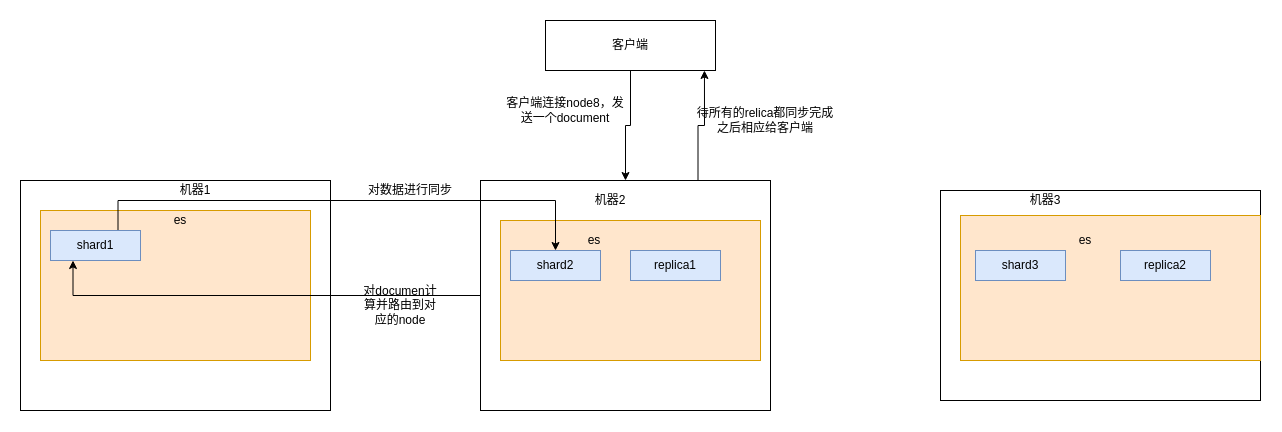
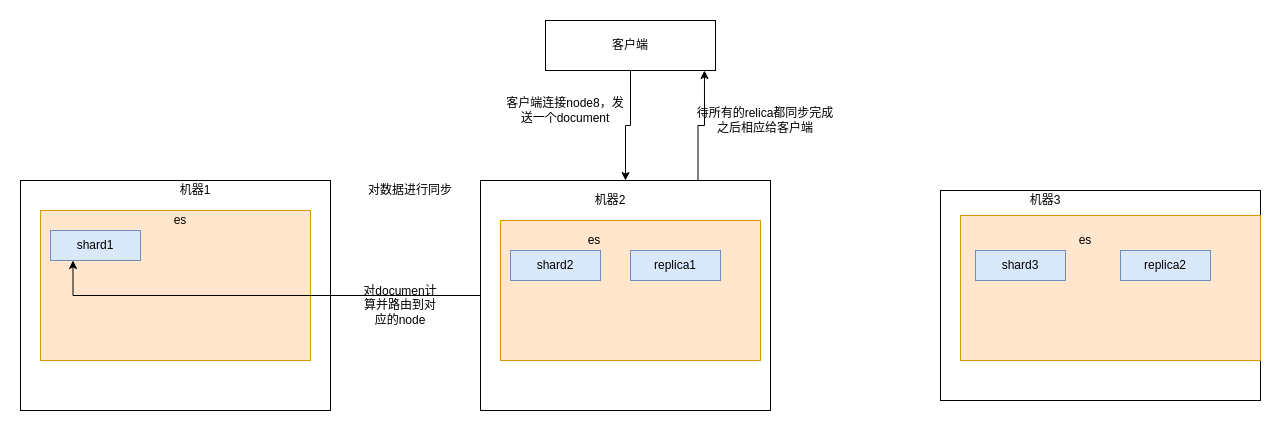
  <mxCell id="0" />
  <mxCell id="1" parent="0" />
  <mxCell id="2" value="" style="rounded=0;whiteSpace=wrap;html=1;" vertex="1" parent="1"><mxGeometry x="20" y="180" width="310" height="230" as="geometry" /></mxCell>
  <mxCell id="3" value="机器1" style="text;html=1;strokeColor=none;fillColor=none;align=center;verticalAlign=middle;whiteSpace=wrap;rounded=0;" vertex="1" parent="1"><mxGeometry x="175" y="180" width="40" height="20" as="geometry" /></mxCell>
  <mxCell id="4" style="edgeStyle=orthogonalEdgeStyle;rounded=0;orthogonalLoop=1;jettySize=auto;html=1;exitX=0.75;exitY=0;exitDx=0;exitDy=0;entryX=0.935;entryY=1;entryDx=0;entryDy=0;entryPerimeter=0;" edge="1" parent="1" source="5" target="16"><mxGeometry relative="1" as="geometry" /></mxCell>
  <mxCell id="5" value="" style="rounded=0;whiteSpace=wrap;html=1;" vertex="1" parent="1"><mxGeometry x="480" y="180" width="290" height="230" as="geometry" /></mxCell>
  <mxCell id="6" value="" style="rounded=0;whiteSpace=wrap;html=1;" vertex="1" parent="1"><mxGeometry x="940" y="190" width="320" height="210" as="geometry" /></mxCell>
  <mxCell id="7" value="机器2" style="text;html=1;strokeColor=none;fillColor=none;align=center;verticalAlign=middle;whiteSpace=wrap;rounded=0;" vertex="1" parent="1"><mxGeometry x="590" y="190" width="40" height="20" as="geometry" /></mxCell>
  <mxCell id="8" value="机器3" style="text;html=1;strokeColor=none;fillColor=none;align=center;verticalAlign=middle;whiteSpace=wrap;rounded=0;" vertex="1" parent="1"><mxGeometry x="1025" y="190" width="40" height="20" as="geometry" /></mxCell>
  <mxCell id="9" value="" style="rounded=0;whiteSpace=wrap;html=1;fillColor=#ffe6cc;strokeColor=#d79b00;" vertex="1" parent="1"><mxGeometry x="40" y="210" width="270" height="150" as="geometry" /></mxCell>
  <mxCell id="10" value="" style="rounded=0;whiteSpace=wrap;html=1;fillColor=#ffe6cc;strokeColor=#d79b00;" vertex="1" parent="1"><mxGeometry x="500" y="220" width="260" height="140" as="geometry" /></mxCell>
  <mxCell id="11" value="" style="rounded=0;whiteSpace=wrap;html=1;fillColor=#ffe6cc;strokeColor=#d79b00;" vertex="1" parent="1"><mxGeometry x="960" y="215" width="300" height="145" as="geometry" /></mxCell>
  <mxCell id="12" value="es" style="text;html=1;strokeColor=none;fillColor=none;align=center;verticalAlign=middle;whiteSpace=wrap;rounded=0;" vertex="1" parent="1"><mxGeometry x="160" y="210" width="40" height="20" as="geometry" /></mxCell>
  <mxCell id="13" value="es" style="text;html=1;strokeColor=none;fillColor=none;align=center;verticalAlign=middle;whiteSpace=wrap;rounded=0;" vertex="1" parent="1"><mxGeometry x="574" y="230" width="40" height="20" as="geometry" /></mxCell>
  <mxCell id="14" value="es" style="text;html=1;strokeColor=none;fillColor=none;align=center;verticalAlign=middle;whiteSpace=wrap;rounded=0;" vertex="1" parent="1"><mxGeometry x="1065" y="230" width="40" height="20" as="geometry" /></mxCell>
  <mxCell id="15" style="edgeStyle=orthogonalEdgeStyle;rounded=0;orthogonalLoop=1;jettySize=auto;html=1;" edge="1" parent="1" source="16" target="5"><mxGeometry relative="1" as="geometry" /></mxCell>
  <mxCell id="16" value="客户端" style="rounded=0;whiteSpace=wrap;html=1;" vertex="1" parent="1"><mxGeometry x="545" y="20" width="170" height="50" as="geometry" /></mxCell>
- <mxCell id="17" style="edgeStyle=orthogonalEdgeStyle;rounded=0;orthogonalLoop=1;jettySize=auto;html=1;entryX=0.5;entryY=0;entryDx=0;entryDy=0;exitX=0.75;exitY=0;exitDx=0;exitDy=0;" edge="1" parent="1" source="18" target="19"><mxGeometry relative="1" as="geometry"><Array as="points"><mxPoint x="118" y="200" /><mxPoint x="555" y="200" /></Array></mxGeometry></mxCell>
  <mxCell id="18" value="shard1" style="rounded=0;whiteSpace=wrap;html=1;fillColor=#dae8fc;strokeColor=#6c8ebf;" vertex="1" parent="1"><mxGeometry x="50" y="230" width="90" height="30" as="geometry" /></mxCell>
  <mxCell id="19" value="shard2" style="rounded=0;whiteSpace=wrap;html=1;fillColor=#dae8fc;strokeColor=#6c8ebf;" vertex="1" parent="1"><mxGeometry x="510" y="250" width="90" height="30" as="geometry" /></mxCell>
  <mxCell id="20" value="shard3" style="rounded=0;whiteSpace=wrap;html=1;fillColor=#dae8fc;strokeColor=#6c8ebf;" vertex="1" parent="1"><mxGeometry x="975" y="250" width="90" height="30" as="geometry" /></mxCell>
  <mxCell id="21" value="replica1" style="rounded=0;whiteSpace=wrap;html=1;fillColor=#dae8fc;strokeColor=#6c8ebf;" vertex="1" parent="1"><mxGeometry x="630" y="250" width="90" height="30" as="geometry" /></mxCell>
  <mxCell id="22" value="replica2" style="rounded=0;whiteSpace=wrap;html=1;fillColor=#dae8fc;strokeColor=#6c8ebf;" vertex="1" parent="1"><mxGeometry x="1120" y="250" width="90" height="30" as="geometry" /></mxCell>
  <mxCell id="23" value="客户端连接node8，发送一个document" style="text;html=1;strokeColor=none;fillColor=none;align=center;verticalAlign=middle;whiteSpace=wrap;rounded=0;" vertex="1" parent="1"><mxGeometry x="500" y="100" width="130" height="20" as="geometry" /></mxCell>
  <mxCell id="24" style="edgeStyle=orthogonalEdgeStyle;rounded=0;orthogonalLoop=1;jettySize=auto;html=1;entryX=0.25;entryY=1;entryDx=0;entryDy=0;" edge="1" parent="1" source="5" target="18"><mxGeometry relative="1" as="geometry" /></mxCell>
  <mxCell id="25" value="对documen计算并路由到对应的node" style="text;html=1;strokeColor=none;fillColor=none;align=center;verticalAlign=middle;whiteSpace=wrap;rounded=0;" vertex="1" parent="1"><mxGeometry x="360" y="290" width="80" height="30" as="geometry" /></mxCell>
  <mxCell id="26" value="对数据进行同步" style="text;html=1;strokeColor=none;fillColor=none;align=center;verticalAlign=middle;whiteSpace=wrap;rounded=0;" vertex="1" parent="1"><mxGeometry x="360" y="180" width="100" height="20" as="geometry" /></mxCell>
  <mxCell id="27" value="待所有的relica都同步完成之后相应给客户端" style="text;html=1;strokeColor=none;fillColor=none;align=center;verticalAlign=middle;whiteSpace=wrap;rounded=0;" vertex="1" parent="1"><mxGeometry x="690" y="110" width="150" height="20" as="geometry" /></mxCell>
